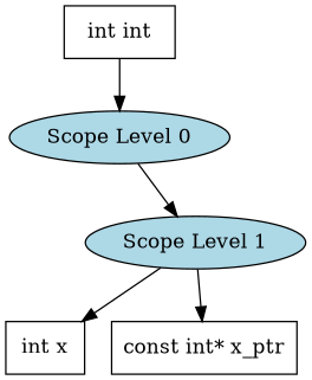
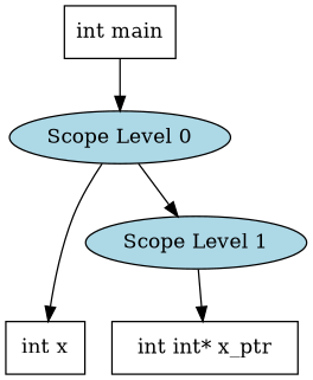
  digraph {
    node [fillcolor=white style=filled shape=box]
    edge [color=black]
    n1 [fillcolor=lightblue label="Scope Level 0" shape=""]
    n2 [fillcolor=lightblue label="Scope Level 1" shape=""]
-   n3 [label="int int"]
+   n3 [label="int main"]
    n4 [label="int x"]
-   n5 [label="const int* x_ptr"]
+   n5 [label="int int* x_ptr"]
    n1 -> n2 [color=""]
-   n2 -> n4
+   n1 -> n4
    n2 -> n5
    n3 -> n1
  }
